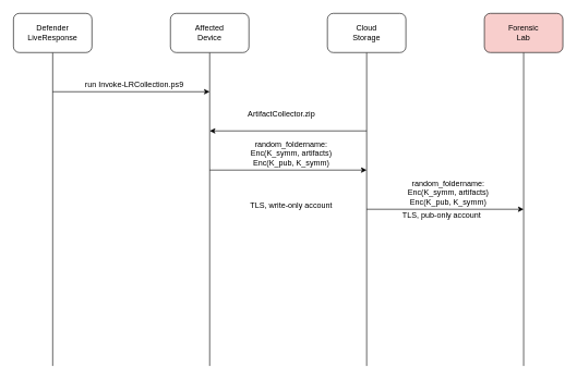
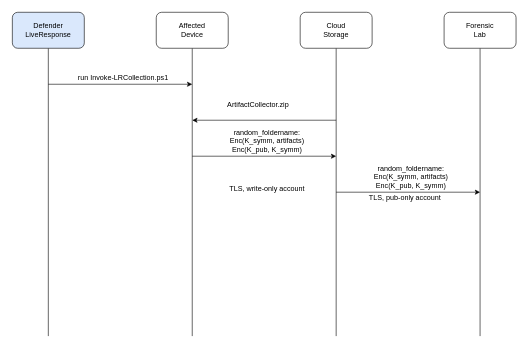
  <mxCell id="0" />
  <mxCell id="1" parent="0" />
  <mxCell id="2" value="" style="endArrow=none;html=1;" parent="1" edge="1"><mxGeometry width="50" height="50" relative="1" as="geometry"><mxPoint x="80" y="560" as="sourcePoint" /><mxPoint x="80" y="80" as="targetPoint" /></mxGeometry></mxCell>
  <mxCell id="3" value="" style="endArrow=classic;html=1;" parent="1" edge="1"><mxGeometry width="50" height="50" relative="1" as="geometry"><mxPoint x="80" y="140" as="sourcePoint" /><mxPoint x="320" y="140" as="targetPoint" /></mxGeometry></mxCell>
  <mxCell id="4" value="" style="endArrow=none;html=1;" parent="1" edge="1"><mxGeometry width="50" height="50" relative="1" as="geometry"><mxPoint x="320" y="560" as="sourcePoint" /><mxPoint x="320" y="80" as="targetPoint" /></mxGeometry></mxCell>
- <mxCell id="5" value="run Invoke-LRCollection.ps9" style="text;html=1;strokeColor=none;fillColor=none;align=center;verticalAlign=middle;whiteSpace=wrap;rounded=0;" parent="1" vertex="1"><mxGeometry x="110" y="114" width="190" height="30" as="geometry" /></mxCell>
+ <mxCell id="5" value="run Invoke-LRCollection.ps1" style="text;html=1;strokeColor=none;fillColor=none;align=center;verticalAlign=middle;whiteSpace=wrap;rounded=0;" parent="1" vertex="1"><mxGeometry x="110" y="114" width="190" height="30" as="geometry" /></mxCell>
  <mxCell id="6" value="" style="endArrow=classic;html=1;" parent="1" edge="1"><mxGeometry width="50" height="50" relative="1" as="geometry"><mxPoint x="320" y="260" as="sourcePoint" /><mxPoint x="560" y="260" as="targetPoint" /></mxGeometry></mxCell>
  <mxCell id="7" value="" style="endArrow=none;html=1;" parent="1" edge="1"><mxGeometry width="50" height="50" relative="1" as="geometry"><mxPoint x="560" y="560" as="sourcePoint" /><mxPoint x="560" y="80" as="targetPoint" /></mxGeometry></mxCell>
  <mxCell id="8" value="random_foldername:&lt;br&gt;Enc(K_symm, artifacts)&lt;br&gt;Enc(K_pub, K_symm)" style="text;html=1;strokeColor=none;fillColor=none;align=center;verticalAlign=middle;whiteSpace=wrap;rounded=0;" parent="1" vertex="1"><mxGeometry x="350" y="210" width="190" height="50" as="geometry" /></mxCell>
  <mxCell id="9" value="TLS, write-only account" style="text;html=1;strokeColor=none;fillColor=none;align=center;verticalAlign=middle;whiteSpace=wrap;rounded=0;" parent="1" vertex="1"><mxGeometry x="365" y="305" width="160" height="20" as="geometry" /></mxCell>
  <mxCell id="10" value="" style="endArrow=none;html=1;" parent="1" edge="1"><mxGeometry width="50" height="50" relative="1" as="geometry"><mxPoint x="800" y="560" as="sourcePoint" /><mxPoint x="800" y="80" as="targetPoint" /></mxGeometry></mxCell>
  <mxCell id="11" value="" style="endArrow=classic;html=1;" parent="1" edge="1"><mxGeometry width="50" height="50" relative="1" as="geometry"><mxPoint x="560" y="320" as="sourcePoint" /><mxPoint x="800" y="320" as="targetPoint" /></mxGeometry></mxCell>
  <mxCell id="12" value="TLS, pub-only account" style="text;html=1;strokeColor=none;fillColor=none;align=center;verticalAlign=middle;whiteSpace=wrap;rounded=0;" parent="1" vertex="1"><mxGeometry x="595" y="320" width="160" height="20" as="geometry" /></mxCell>
- <mxCell id="13" value="Defender&lt;br&gt;LiveResponse" style="rounded=1;whiteSpace=wrap;html=1;" parent="1" vertex="1"><mxGeometry x="20" y="20" width="120" height="60" as="geometry" /></mxCell>
+ <mxCell id="13" value="Defender&lt;br&gt;LiveResponse" style="rounded=1;whiteSpace=wrap;html=1;fillColor=#dae8fc;" parent="1" vertex="1"><mxGeometry x="20" y="20" width="120" height="60" as="geometry" /></mxCell>
  <mxCell id="14" value="Affected&lt;br&gt;Device" style="rounded=1;whiteSpace=wrap;html=1;" parent="1" vertex="1"><mxGeometry x="260" y="20" width="120" height="60" as="geometry" /></mxCell>
  <mxCell id="15" value="Cloud&lt;br&gt;Storage" style="rounded=1;whiteSpace=wrap;html=1;" parent="1" vertex="1"><mxGeometry x="500" y="20" width="120" height="60" as="geometry" /></mxCell>
- <mxCell id="16" value="Forensic&lt;br&gt;Lab" style="rounded=1;whiteSpace=wrap;html=1;fillColor=#f8cecc;" parent="1" vertex="1"><mxGeometry x="740" y="20" width="120" height="60" as="geometry" /></mxCell>
+ <mxCell id="16" value="Forensic&lt;br&gt;Lab" style="rounded=1;whiteSpace=wrap;html=1;" parent="1" vertex="1"><mxGeometry x="740" y="20" width="120" height="60" as="geometry" /></mxCell>
  <mxCell id="17" value="random_foldername:&lt;br&gt;Enc(K_symm, artifacts)&lt;br&gt;Enc(K_pub, K_symm)" style="text;html=1;strokeColor=none;fillColor=none;align=center;verticalAlign=middle;whiteSpace=wrap;rounded=0;" parent="1" vertex="1"><mxGeometry x="590" y="270" width="190" height="50" as="geometry" /></mxCell>
  <mxCell id="18" value="" style="endArrow=classic;html=1;" edge="1" parent="1"><mxGeometry width="50" height="50" relative="1" as="geometry"><mxPoint x="560" y="200" as="sourcePoint" /><mxPoint x="320" y="200" as="targetPoint" /></mxGeometry></mxCell>
  <mxCell id="19" value="ArtifactCollector.zip" style="text;html=1;strokeColor=none;fillColor=none;align=center;verticalAlign=middle;whiteSpace=wrap;rounded=0;" vertex="1" parent="1"><mxGeometry x="410" y="165" width="40" height="20" as="geometry" /></mxCell>
